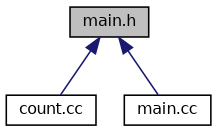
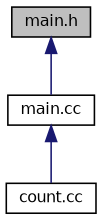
  digraph {
    node [color=black fillcolor=white fontname=Helvetica fontsize=10 shape=record style=filled]
    edge [color=midnightblue dir=back fontname=Helvetica fontsize=10 labelfontname=Helvetica labelfontsize=10 style=solid]
    n1 [fillcolor=grey75 fontcolor=black height=0.2 label="main.h" width=0.4]
    n2 [height=0.2 label="count.cc" width=0.4]
    n3 [height=0.2 label="main.cc" width=0.4]
-   n1 -> n2
+   n3 -> n2
    n1 -> n3
  }
